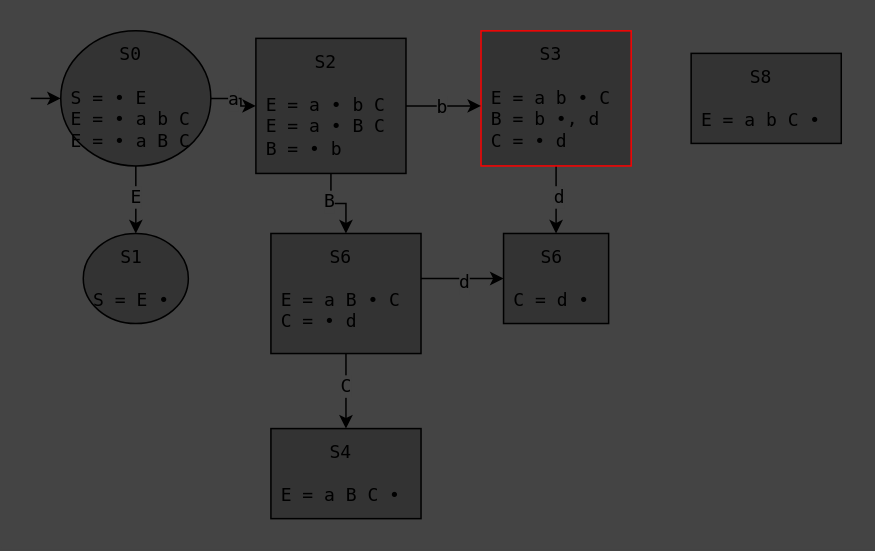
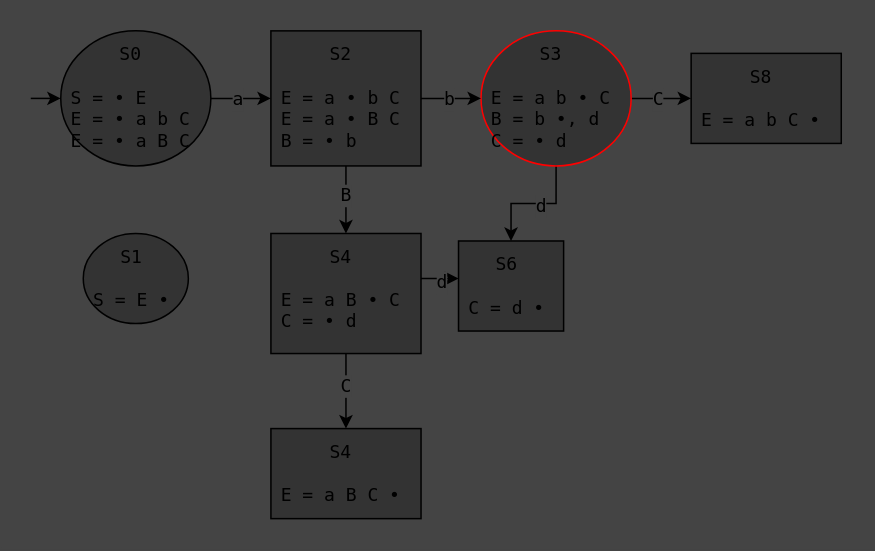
  <mxCell id="0" />
  <mxCell id="1" parent="0" />
  <mxCell id="2" style="edgeStyle=orthogonalEdgeStyle;rounded=0;orthogonalLoop=1;jettySize=auto;html=1;fontFamily=monospace;fontSize=12;fontColor=default;" parent="1" source="6" target="22" edge="1"><mxGeometry relative="1" as="geometry"><Array as="points" /></mxGeometry></mxCell>
  <mxCell id="3" value="a" style="edgeLabel;html=1;align=center;verticalAlign=middle;resizable=0;points=[];rounded=0;strokeColor=default;spacing=10;fontFamily=monospace;fontSize=12;fontColor=default;fillColor=default;labelBackgroundColor=#444444;" parent="2" vertex="1" connectable="0"><mxGeometry x="-0.02" relative="1" as="geometry"><mxPoint x="-2" as="offset" /></mxGeometry></mxCell>
- <mxCell id="4" style="edgeStyle=orthogonalEdgeStyle;rounded=0;orthogonalLoop=1;jettySize=auto;html=1;fontFamily=monospace;fontSize=12;fontColor=default;" parent="1" source="6" target="7" edge="1"><mxGeometry relative="1" as="geometry" /></mxCell>
- <mxCell id="5" value="E" style="edgeLabel;html=1;align=center;verticalAlign=middle;resizable=0;points=[];rounded=0;strokeColor=default;spacing=10;fontFamily=monospace;fontSize=12;fontColor=default;fillColor=default;labelBackgroundColor=#444444;" parent="4" vertex="1" connectable="0"><mxGeometry x="0.259" y="-1" relative="1" as="geometry"><mxPoint x="1" y="-8" as="offset" /></mxGeometry></mxCell>
  <mxCell id="6" value="&lt;div style=&quot;text-align: center;&quot;&gt;S0&lt;/div&gt;&lt;div&gt;&lt;br&gt;&lt;/div&gt;S = •&amp;nbsp;E&lt;div&gt;E =&amp;nbsp;&lt;span style=&quot;background-color: initial;&quot;&gt;•&lt;/span&gt;&lt;span style=&quot;background-color: initial;&quot;&gt;&amp;nbsp;a b C&lt;/span&gt;&lt;/div&gt;&lt;div&gt;E =&amp;nbsp;&lt;span style=&quot;background-color: initial;&quot;&gt;•&lt;/span&gt;&lt;span style=&quot;background-color: initial;&quot;&gt;&amp;nbsp;a B C&lt;br&gt;&lt;/span&gt;&lt;/div&gt;" style="ellipse;whiteSpace=wrap;html=1;fontFamily=monospace;align=left;spacing=7;verticalAlign=top;spacingTop=-3;fillColor=#333333;" parent="1" vertex="1"><mxGeometry x="39.98" y="20" width="100" height="90" as="geometry" /></mxCell>
  <mxCell id="7" value="&lt;div style=&quot;text-align: center;&quot;&gt;S1&lt;/div&gt;&lt;div&gt;&lt;br&gt;&lt;/div&gt;&lt;div&gt;S = E&amp;nbsp;&lt;span style=&quot;background-color: initial;&quot;&gt;•&lt;/span&gt;&lt;/div&gt;" style="ellipse;whiteSpace=wrap;html=1;fontFamily=monospace;align=left;spacing=7;verticalAlign=top;spacingTop=-3;fillColor=#333333;" parent="1" vertex="1"><mxGeometry x="54.98" y="155" width="70.02" height="60" as="geometry" /></mxCell>
  <mxCell id="8" style="edgeStyle=orthogonalEdgeStyle;rounded=0;orthogonalLoop=1;jettySize=auto;html=1;" parent="1" source="12" target="25" edge="1"><mxGeometry relative="1" as="geometry"><Array as="points"><mxPoint x="300" y="185" /><mxPoint x="300" y="185" /></Array></mxGeometry></mxCell>
  <mxCell id="9" value="d" style="edgeLabel;html=1;align=center;verticalAlign=middle;resizable=0;points=[];rounded=0;strokeColor=default;spacing=10;fontFamily=monospace;fontSize=12;fontColor=default;labelBackgroundColor=#444444;fillColor=default;gradientColor=none;" parent="8" vertex="1" connectable="0"><mxGeometry x="0.018" y="-2" relative="1" as="geometry"><mxPoint as="offset" /></mxGeometry></mxCell>
  <mxCell id="10" style="edgeStyle=orthogonalEdgeStyle;rounded=0;orthogonalLoop=1;jettySize=auto;html=1;" parent="1" source="12" target="24" edge="1"><mxGeometry relative="1" as="geometry" /></mxCell>
  <mxCell id="11" value="C" style="edgeLabel;html=1;align=center;verticalAlign=middle;resizable=0;points=[];rounded=0;strokeColor=default;spacing=10;fontFamily=monospace;fontSize=12;fontColor=default;labelBackgroundColor=#444444;fillColor=default;gradientColor=none;" parent="10" vertex="1" connectable="0"><mxGeometry x="-0.16" relative="1" as="geometry"><mxPoint x="-1" as="offset" /></mxGeometry></mxCell>
- <mxCell id="12" value="&lt;div style=&quot;text-align: center;&quot;&gt;S6&lt;/div&gt;&lt;div&gt;&lt;br&gt;&lt;/div&gt;&lt;div&gt;E = a B • C&lt;/div&gt;&lt;div&gt;C =&amp;nbsp;&lt;span style=&quot;background-color: initial;&quot;&gt;• d&lt;/span&gt;&lt;/div&gt;" style="rounded=0;whiteSpace=wrap;html=1;fontFamily=monospace;align=left;spacing=7;verticalAlign=top;spacingTop=-3;fillColor=#333333;" parent="1" vertex="1"><mxGeometry x="180.01" y="155" width="100" height="80" as="geometry" /></mxCell>
+ <mxCell id="12" value="&lt;div style=&quot;text-align: center;&quot;&gt;S4&lt;/div&gt;&lt;div&gt;&lt;br&gt;&lt;/div&gt;&lt;div&gt;E = a B • C&lt;/div&gt;&lt;div&gt;C =&amp;nbsp;&lt;span style=&quot;background-color: initial;&quot;&gt;• d&lt;/span&gt;&lt;/div&gt;" style="rounded=0;whiteSpace=wrap;html=1;fontFamily=monospace;align=left;spacing=7;verticalAlign=top;spacingTop=-3;fillColor=#333333;" parent="1" vertex="1"><mxGeometry x="180.01" y="155" width="100" height="80" as="geometry" /></mxCell>
+ <mxCell id="13" style="edgeStyle=orthogonalEdgeStyle;rounded=0;orthogonalLoop=1;jettySize=auto;html=1;" parent="1" source="17" target="23" edge="1"><mxGeometry relative="1" as="geometry" /></mxCell>
+ <mxCell id="14" value="C" style="edgeLabel;html=1;align=center;verticalAlign=middle;resizable=0;points=[];rounded=0;strokeColor=default;spacing=10;fontFamily=monospace;fontSize=12;fontColor=default;labelBackgroundColor=#444444;fillColor=default;gradientColor=none;" parent="13" vertex="1" connectable="0"><mxGeometry x="-0.151" y="-2" relative="1" as="geometry"><mxPoint y="-2" as="offset" /></mxGeometry></mxCell>
  <mxCell id="15" style="edgeStyle=orthogonalEdgeStyle;rounded=0;orthogonalLoop=1;jettySize=auto;html=1;" parent="1" source="17" target="25" edge="1"><mxGeometry relative="1" as="geometry" /></mxCell>
  <mxCell id="16" value="d" style="edgeLabel;html=1;align=center;verticalAlign=middle;resizable=0;points=[];rounded=0;strokeColor=default;spacing=10;fontFamily=monospace;fontSize=12;fontColor=default;labelBackgroundColor=#444444;fillColor=default;gradientColor=none;" parent="15" vertex="1" connectable="0"><mxGeometry x="-0.111" y="1" relative="1" as="geometry"><mxPoint as="offset" /></mxGeometry></mxCell>
- <mxCell id="17" value="&lt;div style=&quot;text-align: center;&quot;&gt;&lt;div&gt;S3&lt;/div&gt;&lt;div style=&quot;text-align: left;&quot;&gt;&lt;br&gt;&lt;/div&gt;&lt;span style=&quot;text-align: left;&quot;&gt;E = a b • C&lt;/span&gt;&lt;div style=&quot;text-align: left;&quot;&gt;B = b&amp;nbsp;&lt;span style=&quot;background-color: initial;&quot;&gt;•, d&lt;/span&gt;&lt;/div&gt;&lt;div style=&quot;text-align: left;&quot;&gt;&lt;span style=&quot;background-color: initial;&quot;&gt;C =&amp;nbsp;&lt;/span&gt;&lt;span style=&quot;background-color: initial;&quot;&gt;• d&lt;/span&gt;&lt;/div&gt;&lt;/div&gt;" style="rounded=0;whiteSpace=wrap;html=1;fontFamily=monospace;align=left;spacing=7;verticalAlign=top;spacingTop=-3;fillColor=#333333;strokeColor=#FF0000;" parent="1" vertex="1"><mxGeometry x="320" y="20" width="100.02" height="90" as="geometry" /></mxCell>
+ <mxCell id="17" value="&lt;div style=&quot;text-align: center;&quot;&gt;&lt;div&gt;S3&lt;/div&gt;&lt;div style=&quot;text-align: left;&quot;&gt;&lt;br&gt;&lt;/div&gt;&lt;span style=&quot;text-align: left;&quot;&gt;E = a b • C&lt;/span&gt;&lt;div style=&quot;text-align: left;&quot;&gt;B = b&amp;nbsp;&lt;span style=&quot;background-color: initial;&quot;&gt;•, d&lt;/span&gt;&lt;/div&gt;&lt;div style=&quot;text-align: left;&quot;&gt;&lt;span style=&quot;background-color: initial;&quot;&gt;C =&amp;nbsp;&lt;/span&gt;&lt;span style=&quot;background-color: initial;&quot;&gt;• d&lt;/span&gt;&lt;/div&gt;&lt;/div&gt;" style="ellipse;whiteSpace=wrap;html=1;fontFamily=monospace;align=left;spacing=7;verticalAlign=top;spacingTop=-3;fillColor=#333333;strokeColor=#FF0000;" parent="1" vertex="1"><mxGeometry x="320" y="20" width="100.02" height="90" as="geometry" /></mxCell>
  <mxCell id="18" style="edgeStyle=orthogonalEdgeStyle;rounded=0;orthogonalLoop=1;jettySize=auto;html=1;fontFamily=monospace;fontSize=12;fontColor=default;" parent="1" source="22" target="17" edge="1"><mxGeometry relative="1" as="geometry"><Array as="points"><mxPoint x="330" y="35" /><mxPoint x="330" y="35" /></Array></mxGeometry></mxCell>
  <mxCell id="19" value="b" style="edgeLabel;html=1;align=center;verticalAlign=middle;resizable=0;points=[];rounded=0;strokeColor=default;spacing=10;fontFamily=monospace;fontSize=12;fontColor=default;fillColor=default;labelBackgroundColor=#444444;" parent="18" vertex="1" connectable="0"><mxGeometry x="-0.18" relative="1" as="geometry"><mxPoint x="2" as="offset" /></mxGeometry></mxCell>
  <mxCell id="20" style="edgeStyle=orthogonalEdgeStyle;rounded=0;orthogonalLoop=1;jettySize=auto;html=1;" parent="1" source="22" target="12" edge="1"><mxGeometry relative="1" as="geometry" /></mxCell>
  <mxCell id="21" value="B" style="edgeLabel;html=1;align=center;verticalAlign=middle;resizable=0;points=[];rounded=0;strokeColor=default;spacing=10;fontFamily=monospace;fontSize=12;fontColor=default;labelBackgroundColor=#444444;fillColor=default;gradientColor=none;" parent="20" vertex="1" connectable="0"><mxGeometry x="-0.156" y="2" relative="1" as="geometry"><mxPoint x="-3" as="offset" /></mxGeometry></mxCell>
- <mxCell id="22" value="&lt;div style=&quot;text-align: center;&quot;&gt;S2&lt;/div&gt;&lt;div&gt;&lt;br&gt;&lt;/div&gt;E = a • b C&lt;div&gt;E = a&amp;nbsp;&lt;span style=&quot;background-color: initial;&quot;&gt;•&lt;/span&gt;&lt;span style=&quot;background-color: initial;&quot;&gt;&amp;nbsp;B C&lt;/span&gt;&lt;/div&gt;&lt;div&gt;B =&amp;nbsp;&lt;span style=&quot;background-color: initial;&quot;&gt;•&lt;/span&gt;&lt;span style=&quot;background-color: initial;&quot;&gt;&amp;nbsp;b&lt;/span&gt;&lt;/div&gt;" style="rounded=0;whiteSpace=wrap;html=1;fontFamily=monospace;align=left;spacing=7;verticalAlign=top;spacingTop=-3;fillColor=#333333;" parent="1" vertex="1"><mxGeometry x="170" y="25" width="100" height="90" as="geometry" /></mxCell>
+ <mxCell id="22" value="&lt;div style=&quot;text-align: center;&quot;&gt;S2&lt;/div&gt;&lt;div&gt;&lt;br&gt;&lt;/div&gt;E = a • b C&lt;div&gt;E = a&amp;nbsp;&lt;span style=&quot;background-color: initial;&quot;&gt;•&lt;/span&gt;&lt;span style=&quot;background-color: initial;&quot;&gt;&amp;nbsp;B C&lt;/span&gt;&lt;/div&gt;&lt;div&gt;B =&amp;nbsp;&lt;span style=&quot;background-color: initial;&quot;&gt;•&lt;/span&gt;&lt;span style=&quot;background-color: initial;&quot;&gt;&amp;nbsp;b&lt;/span&gt;&lt;/div&gt;" style="rounded=0;whiteSpace=wrap;html=1;fontFamily=monospace;align=left;spacing=7;verticalAlign=top;spacingTop=-3;fillColor=#333333;" parent="1" vertex="1"><mxGeometry x="180" y="20" width="100" height="90" as="geometry" /></mxCell>
  <mxCell id="23" value="&lt;div style=&quot;text-align: center;&quot;&gt;S8&lt;/div&gt;&lt;div&gt;&lt;br&gt;&lt;/div&gt;E = a b C •" style="rounded=0;whiteSpace=wrap;html=1;fontFamily=monospace;align=left;spacing=7;verticalAlign=top;spacingTop=-3;fillColor=#333333;" parent="1" vertex="1"><mxGeometry x="460" y="35" width="100.02" height="60" as="geometry" /></mxCell>
  <mxCell id="24" value="&lt;div style=&quot;text-align: center;&quot;&gt;S4&lt;/div&gt;&lt;div&gt;&lt;br&gt;&lt;/div&gt;E = a B C •" style="rounded=0;whiteSpace=wrap;html=1;fontFamily=monospace;align=left;spacing=7;verticalAlign=top;spacingTop=-3;fillColor=#333333;" parent="1" vertex="1"><mxGeometry x="180.01" y="285" width="100.02" height="60" as="geometry" /></mxCell>
- <mxCell id="25" value="&lt;div style=&quot;text-align: center;&quot;&gt;S6&lt;/div&gt;&lt;div&gt;&lt;br&gt;&lt;/div&gt;&lt;div&gt;C = d&amp;nbsp;&lt;span style=&quot;background-color: initial;&quot;&gt;•&lt;/span&gt;&lt;br&gt;&lt;/div&gt;" style="rounded=0;whiteSpace=wrap;html=1;fontFamily=monospace;align=left;spacing=7;verticalAlign=top;spacingTop=-3;fillColor=#333333;" parent="1" vertex="1"><mxGeometry x="335.01" y="155" width="70.02" height="60" as="geometry" /></mxCell>
+ <mxCell id="25" value="&lt;div style=&quot;text-align: center;&quot;&gt;S6&lt;/div&gt;&lt;div&gt;&lt;br&gt;&lt;/div&gt;&lt;div&gt;C = d&amp;nbsp;&lt;span style=&quot;background-color: initial;&quot;&gt;•&lt;/span&gt;&lt;br&gt;&lt;/div&gt;" style="rounded=0;whiteSpace=wrap;html=1;fontFamily=monospace;align=left;spacing=7;verticalAlign=top;spacingTop=-3;fillColor=#333333;" parent="1" vertex="1"><mxGeometry x="305.01" y="160" width="70.02" height="60" as="geometry" /></mxCell>
  <mxCell id="26" value="" style="endArrow=classic;html=1;rounded=0;fontFamily=monospace;fontSize=12;fontColor=default;" parent="1" target="6" edge="1"><mxGeometry width="50" height="50" relative="1" as="geometry"><mxPoint x="20" y="65" as="sourcePoint" /><mxPoint y="35" as="targetPoint" x="-10" /></mxGeometry></mxCell>
